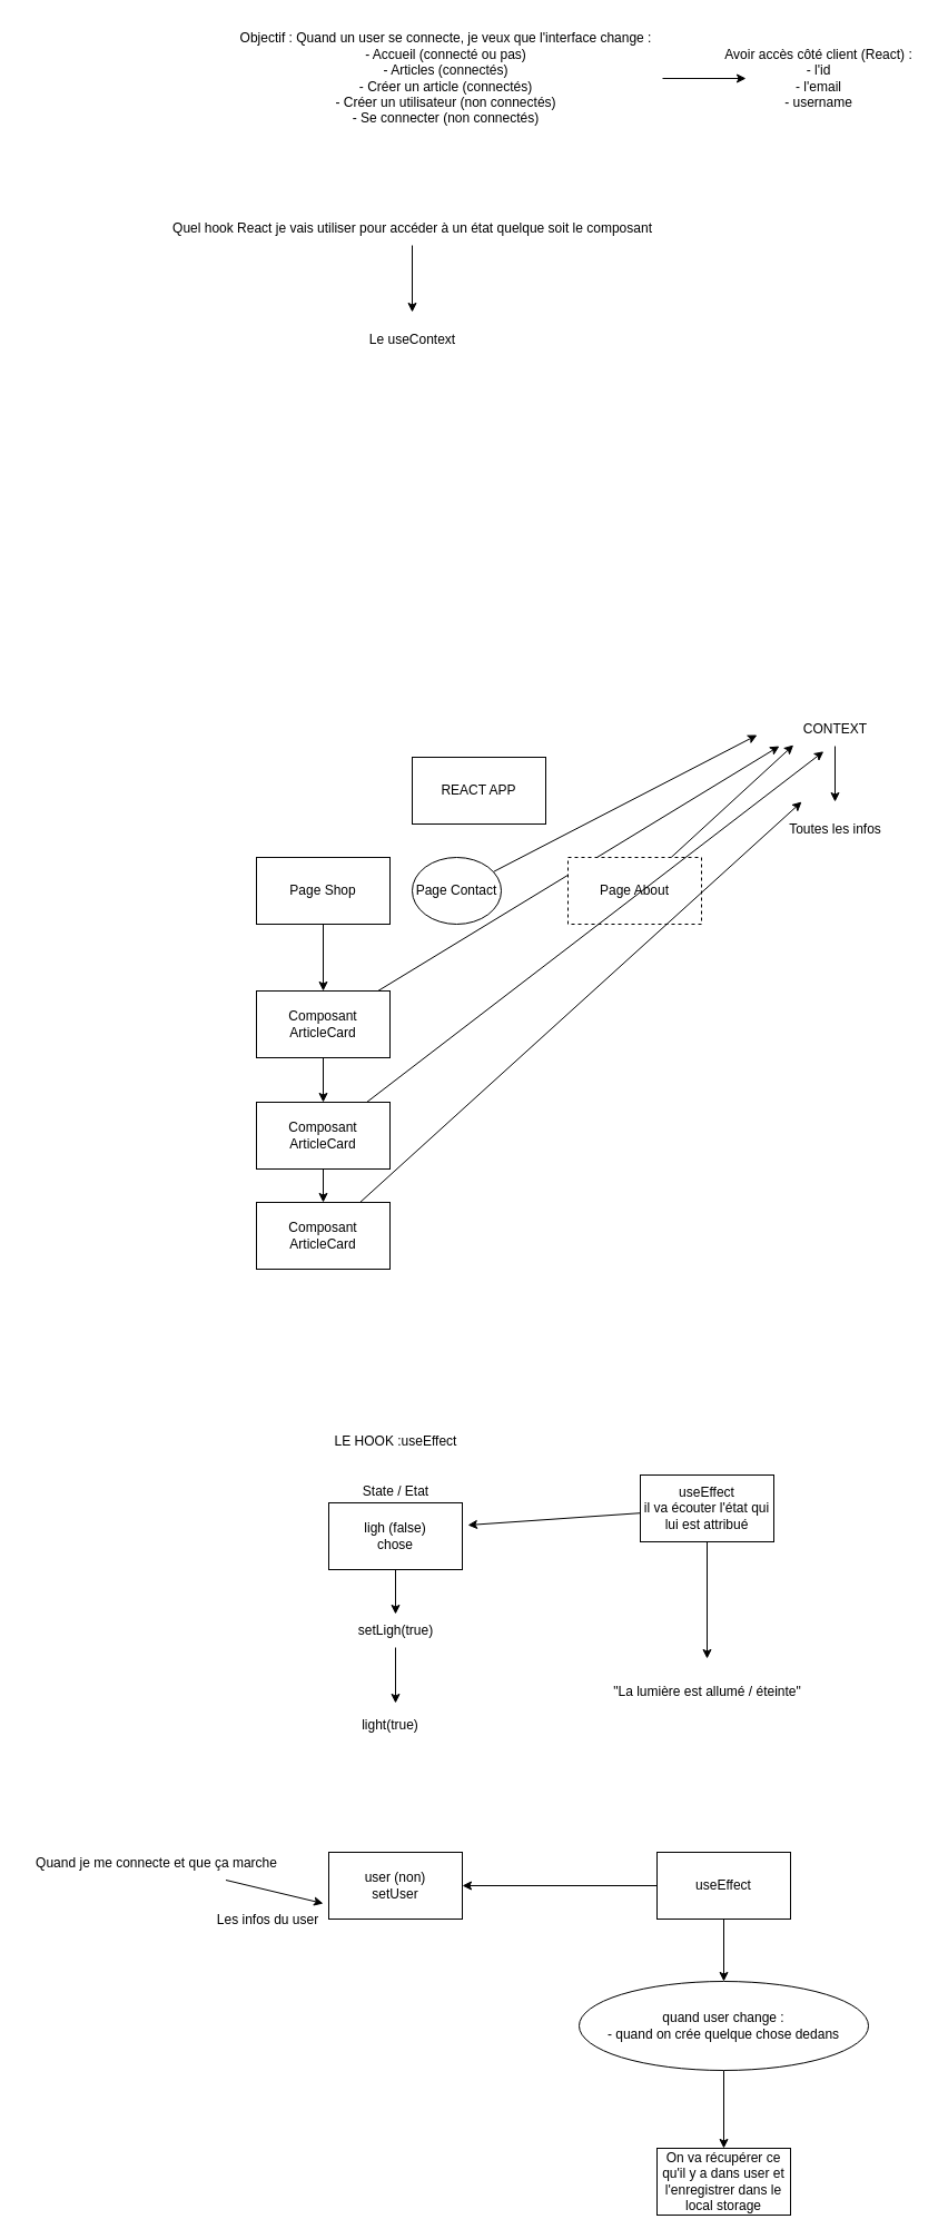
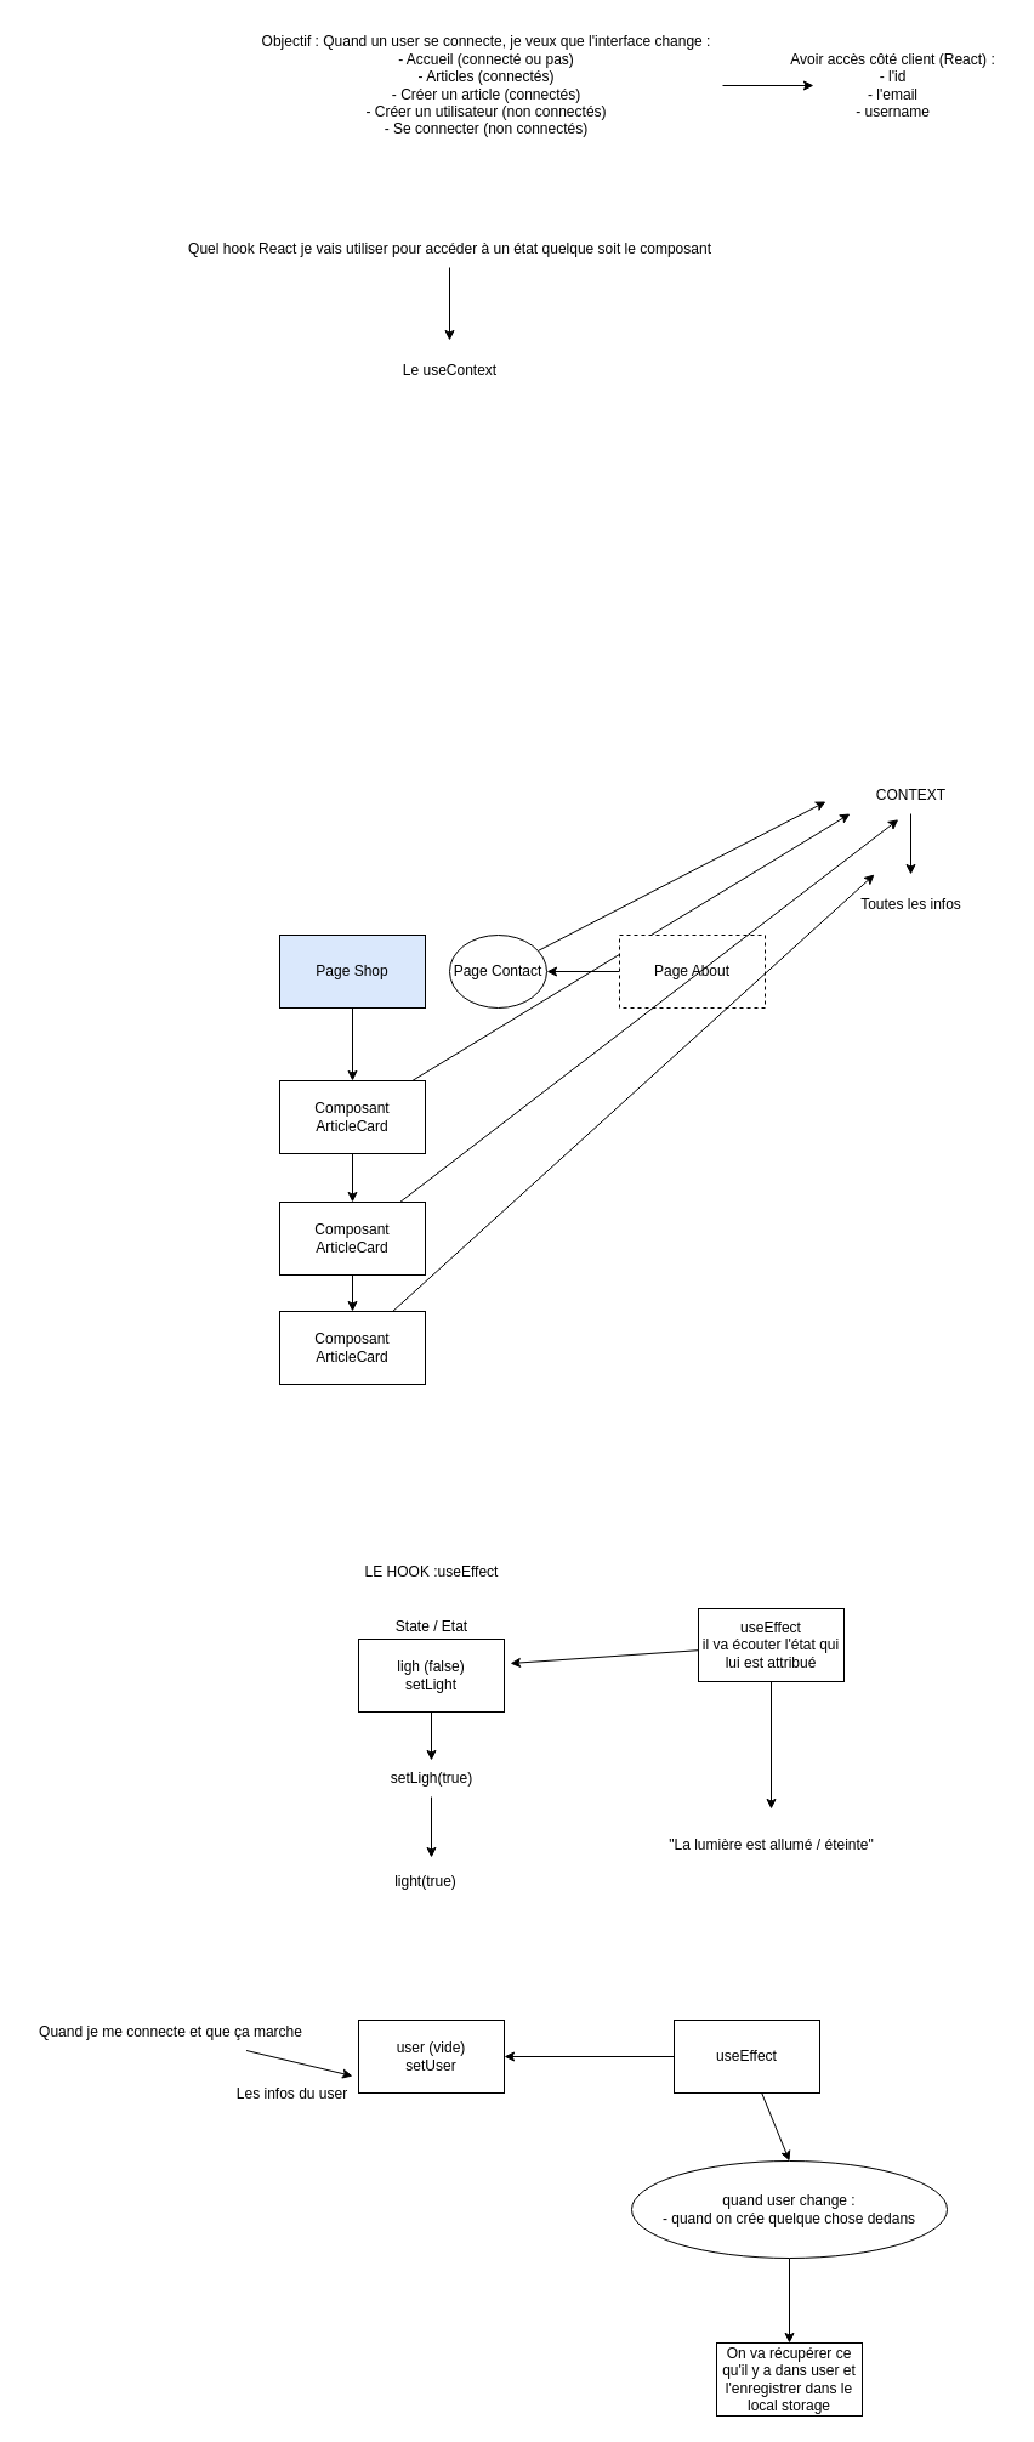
  <mxCell id="0" />
  <mxCell id="1" parent="0" />
  <mxCell id="2" style="edgeStyle=none;html=1;" edge="1" parent="1" source="3"><mxGeometry relative="1" as="geometry"><mxPoint x="670" y="70" as="targetPoint" /></mxGeometry></mxCell>
  <mxCell id="3" value="Objectif : Quand un user se connecte, je veux que l'interface change :&lt;br&gt;- Accueil (connecté ou pas)&lt;br&gt;- Articles (connectés)&lt;br&gt;- Créer un article (connectés)&lt;br&gt;- Créer un utilisateur (non connectés)&lt;br&gt;- Se connecter (non connectés)&lt;br&gt;" style="text;html=1;align=center;verticalAlign=middle;resizable=0;points=[];autosize=1;strokeColor=none;fillColor=none;" vertex="1" parent="1"><mxGeometry x="205" y="20" width="390" height="100" as="geometry" /></mxCell>
  <mxCell id="4" style="edgeStyle=none;html=1;" edge="1" parent="1" source="5"><mxGeometry relative="1" as="geometry"><mxPoint x="370" y="280" as="targetPoint" /></mxGeometry></mxCell>
  <mxCell id="5" value="Quel hook React je vais utiliser pour accéder à un état quelque soit le composant" style="text;html=1;align=center;verticalAlign=middle;resizable=0;points=[];autosize=1;strokeColor=none;fillColor=none;" vertex="1" parent="1"><mxGeometry x="145" y="190" width="450" height="30" as="geometry" /></mxCell>
  <mxCell id="6" value="Le useContext" style="text;html=1;align=center;verticalAlign=middle;resizable=0;points=[];autosize=1;strokeColor=none;fillColor=none;" vertex="1" parent="1"><mxGeometry x="320" y="290" width="100" height="30" as="geometry" /></mxCell>
- <mxCell id="7" value="REACT APP" style="rounded=0;whiteSpace=wrap;html=1;" vertex="1" parent="1"><mxGeometry x="370" y="680" width="120" height="60" as="geometry" /></mxCell>
  <mxCell id="8" style="edgeStyle=none;html=1;entryX=0.5;entryY=0;entryDx=0;entryDy=0;" edge="1" parent="1" source="9" target="12"><mxGeometry relative="1" as="geometry" /></mxCell>
- <mxCell id="9" value="Page Shop" style="rounded=0;whiteSpace=wrap;html=1;" vertex="1" parent="1"><mxGeometry x="230" y="770" width="120" height="60" as="geometry" /></mxCell>
+ <mxCell id="9" value="Page Shop" style="rounded=0;whiteSpace=wrap;html=1;fillColor=#dae8fc;" vertex="1" parent="1"><mxGeometry x="230" y="770" width="120" height="60" as="geometry" /></mxCell>
  <mxCell id="10" style="edgeStyle=none;html=1;exitX=0.5;exitY=1;exitDx=0;exitDy=0;entryX=0.5;entryY=0;entryDx=0;entryDy=0;" edge="1" parent="1" source="12" target="19"><mxGeometry relative="1" as="geometry" /></mxCell>
  <mxCell id="11" style="edgeStyle=none;html=1;" edge="1" parent="1" source="12"><mxGeometry relative="1" as="geometry"><mxPoint x="700" y="670" as="targetPoint" /></mxGeometry></mxCell>
  <mxCell id="12" value="Composant ArticleCard" style="rounded=0;whiteSpace=wrap;html=1;" vertex="1" parent="1"><mxGeometry x="230" y="890" width="120" height="60" as="geometry" /></mxCell>
  <mxCell id="13" style="edgeStyle=none;html=1;" edge="1" parent="1" source="14"><mxGeometry relative="1" as="geometry"><mxPoint x="680" y="660" as="targetPoint" /></mxGeometry></mxCell>
  <mxCell id="14" value="Page Contact" style="ellipse;whiteSpace=wrap;html=1;" vertex="1" parent="1"><mxGeometry x="370" y="770" width="80" height="60" as="geometry" /></mxCell>
- <mxCell id="15" style="edgeStyle=none;html=1;entryX=0.033;entryY=0.967;entryDx=0;entryDy=0;entryPerimeter=0;" edge="1" parent="1" source="16" target="23"><mxGeometry relative="1" as="geometry" /></mxCell>
+ <mxCell id="15" style="edgeStyle=none;html=1;" edge="1" parent="1" source="16" target="14"><mxGeometry relative="1" as="geometry" /></mxCell>
  <mxCell id="16" value="Page About" style="rounded=0;whiteSpace=wrap;html=1;dashed=1;" vertex="1" parent="1"><mxGeometry x="510" y="770" width="120" height="60" as="geometry" /></mxCell>
  <mxCell id="17" style="edgeStyle=none;html=1;" edge="1" parent="1" source="19" target="21"><mxGeometry relative="1" as="geometry" /></mxCell>
  <mxCell id="18" style="edgeStyle=none;html=1;entryX=0.372;entryY=1.158;entryDx=0;entryDy=0;entryPerimeter=0;" edge="1" parent="1" source="19" target="23"><mxGeometry relative="1" as="geometry" /></mxCell>
  <mxCell id="19" value="Composant ArticleCard" style="rounded=0;whiteSpace=wrap;html=1;" vertex="1" parent="1"><mxGeometry x="230" y="990" width="120" height="60" as="geometry" /></mxCell>
  <mxCell id="20" style="edgeStyle=none;html=1;" edge="1" parent="1" source="21"><mxGeometry relative="1" as="geometry"><mxPoint x="720" y="720" as="targetPoint" /></mxGeometry></mxCell>
  <mxCell id="21" value="Composant ArticleCard" style="rounded=0;whiteSpace=wrap;html=1;" vertex="1" parent="1"><mxGeometry x="230" y="1080" width="120" height="60" as="geometry" /></mxCell>
  <mxCell id="22" style="edgeStyle=none;html=1;" edge="1" parent="1" source="23"><mxGeometry relative="1" as="geometry"><mxPoint x="750" y="720" as="targetPoint" /></mxGeometry></mxCell>
  <mxCell id="23" value="CONTEXT" style="text;html=1;align=center;verticalAlign=middle;resizable=0;points=[];autosize=1;strokeColor=none;fillColor=none;" vertex="1" parent="1"><mxGeometry x="710" y="640" width="80" height="30" as="geometry" /></mxCell>
  <mxCell id="24" value="Toutes les infos" style="text;html=1;align=center;verticalAlign=middle;resizable=0;points=[];autosize=1;strokeColor=none;fillColor=none;" vertex="1" parent="1"><mxGeometry x="695" y="730" width="110" height="30" as="geometry" /></mxCell>
  <mxCell id="25" value="Avoir accès côté client (React) :&lt;br&gt;- l'id&lt;br&gt;- l'email&lt;br&gt;- username" style="text;html=1;align=center;verticalAlign=middle;resizable=0;points=[];autosize=1;strokeColor=none;fillColor=none;" vertex="1" parent="1"><mxGeometry x="640" y="35" width="190" height="70" as="geometry" /></mxCell>
  <mxCell id="26" value="LE HOOK :useEffect" style="text;html=1;align=center;verticalAlign=middle;resizable=0;points=[];autosize=1;strokeColor=none;fillColor=none;" vertex="1" parent="1"><mxGeometry x="290" y="1280" width="130" height="30" as="geometry" /></mxCell>
  <mxCell id="27" style="edgeStyle=none;html=1;" edge="1" parent="1" source="28"><mxGeometry relative="1" as="geometry"><mxPoint x="355" y="1450" as="targetPoint" /></mxGeometry></mxCell>
- <mxCell id="28" value="ligh (false)&lt;br&gt;chose" style="rounded=0;whiteSpace=wrap;html=1;" vertex="1" parent="1"><mxGeometry x="295" y="1350" width="120" height="60" as="geometry" /></mxCell>
+ <mxCell id="28" value="ligh (false)&lt;br&gt;setLight" style="rounded=0;whiteSpace=wrap;html=1;" vertex="1" parent="1"><mxGeometry x="295" y="1350" width="120" height="60" as="geometry" /></mxCell>
  <mxCell id="29" value="State / Etat" style="text;html=1;align=center;verticalAlign=middle;resizable=0;points=[];autosize=1;strokeColor=none;fillColor=none;" vertex="1" parent="1"><mxGeometry x="315" y="1325" width="80" height="30" as="geometry" /></mxCell>
  <mxCell id="30" style="edgeStyle=none;html=1;" edge="1" parent="1" source="32"><mxGeometry relative="1" as="geometry"><mxPoint x="420" y="1370" as="targetPoint" /></mxGeometry></mxCell>
  <mxCell id="31" style="edgeStyle=none;html=1;" edge="1" parent="1" source="32"><mxGeometry relative="1" as="geometry"><mxPoint x="635" y="1490" as="targetPoint" /><Array as="points"><mxPoint x="635" y="1490" /></Array></mxGeometry></mxCell>
  <mxCell id="32" value="useEffect&lt;br&gt;il va écouter l'état qui lui est attribué" style="whiteSpace=wrap;html=1;" vertex="1" parent="1"><mxGeometry x="575" y="1325" width="120" height="60" as="geometry" /></mxCell>
  <mxCell id="33" value="&quot;La lumière est allumé / éteinte&quot;" style="text;html=1;align=center;verticalAlign=middle;resizable=0;points=[];autosize=1;strokeColor=none;fillColor=none;" vertex="1" parent="1"><mxGeometry x="540" y="1505" width="190" height="30" as="geometry" /></mxCell>
  <mxCell id="34" style="edgeStyle=none;html=1;" edge="1" parent="1" source="35"><mxGeometry relative="1" as="geometry"><mxPoint x="355" y="1530" as="targetPoint" /></mxGeometry></mxCell>
  <mxCell id="35" value="setLigh(true)" style="text;html=1;align=center;verticalAlign=middle;resizable=0;points=[];autosize=1;strokeColor=none;fillColor=none;" vertex="1" parent="1"><mxGeometry x="310" y="1450" width="90" height="30" as="geometry" /></mxCell>
  <mxCell id="36" value="light(true)" style="text;html=1;align=center;verticalAlign=middle;resizable=0;points=[];autosize=1;strokeColor=none;fillColor=none;" vertex="1" parent="1"><mxGeometry x="315" y="1535" width="70" height="30" as="geometry" /></mxCell>
- <mxCell id="37" value="user (non)&lt;br&gt;setUser" style="rounded=0;whiteSpace=wrap;html=1;" vertex="1" parent="1"><mxGeometry x="295" y="1664" width="120" height="60" as="geometry" /></mxCell>
+ <mxCell id="37" value="user (vide)&lt;br&gt;setUser" style="rounded=0;whiteSpace=wrap;html=1;" vertex="1" parent="1"><mxGeometry x="295" y="1664" width="120" height="60" as="geometry" /></mxCell>
  <mxCell id="38" style="edgeStyle=none;html=1;" edge="1" parent="1" source="40" target="37"><mxGeometry relative="1" as="geometry" /></mxCell>
  <mxCell id="39" style="edgeStyle=none;html=1;" edge="1" parent="1" source="40"><mxGeometry relative="1" as="geometry"><mxPoint x="650" y="1780" as="targetPoint" /></mxGeometry></mxCell>
- <mxCell id="40" value="useEffect" style="whiteSpace=wrap;html=1;" vertex="1" parent="1"><mxGeometry x="590" y="1664" width="120" height="60" as="geometry" /></mxCell>
+ <mxCell id="40" value="useEffect" style="whiteSpace=wrap;html=1;" vertex="1" parent="1"><mxGeometry x="555" y="1664" width="120" height="60" as="geometry" /></mxCell>
  <mxCell id="41" style="edgeStyle=none;html=1;" edge="1" parent="1" source="42"><mxGeometry relative="1" as="geometry"><mxPoint x="650" y="1930" as="targetPoint" /></mxGeometry></mxCell>
  <mxCell id="42" value="quand user change :&lt;br&gt;- quand on crée quelque chose dedans" style="ellipse;whiteSpace=wrap;html=1;" vertex="1" parent="1"><mxGeometry x="520" y="1780" width="260" height="80" as="geometry" /></mxCell>
  <mxCell id="43" value="On va récupérer ce qu'il y a dans user et l'enregistrer dans le local storage" style="whiteSpace=wrap;html=1;" vertex="1" parent="1"><mxGeometry x="590" y="1930" width="120" height="60" as="geometry" /></mxCell>
  <mxCell id="44" style="edgeStyle=none;html=1;" edge="1" parent="1" source="45"><mxGeometry relative="1" as="geometry"><mxPoint x="290" y="1710" as="targetPoint" /></mxGeometry></mxCell>
  <mxCell id="45" value="Quand je me connecte et que ça marche" style="text;html=1;align=center;verticalAlign=middle;resizable=0;points=[];autosize=1;strokeColor=none;fillColor=none;" vertex="1" parent="1"><mxGeometry x="20" y="1659" width="240" height="30" as="geometry" /></mxCell>
  <mxCell id="46" value="Les infos du user" style="text;html=1;align=center;verticalAlign=middle;resizable=0;points=[];autosize=1;strokeColor=none;fillColor=none;" vertex="1" parent="1"><mxGeometry x="185" y="1710" width="110" height="30" as="geometry" /></mxCell>
